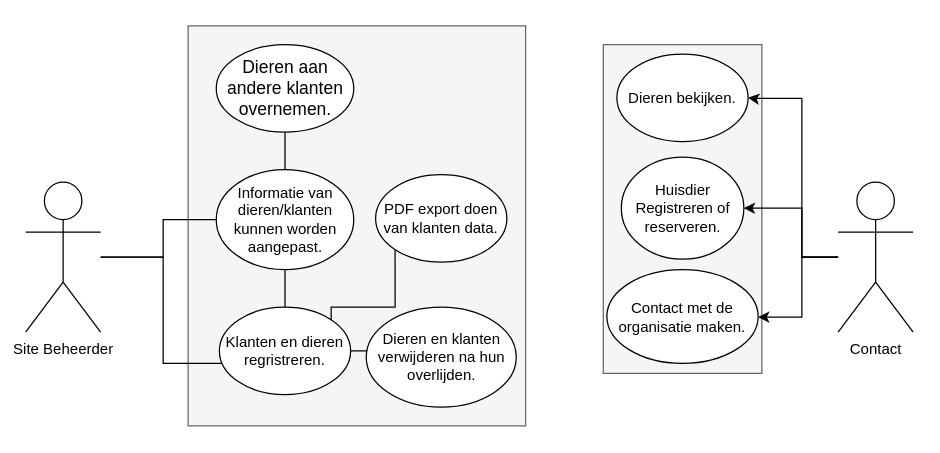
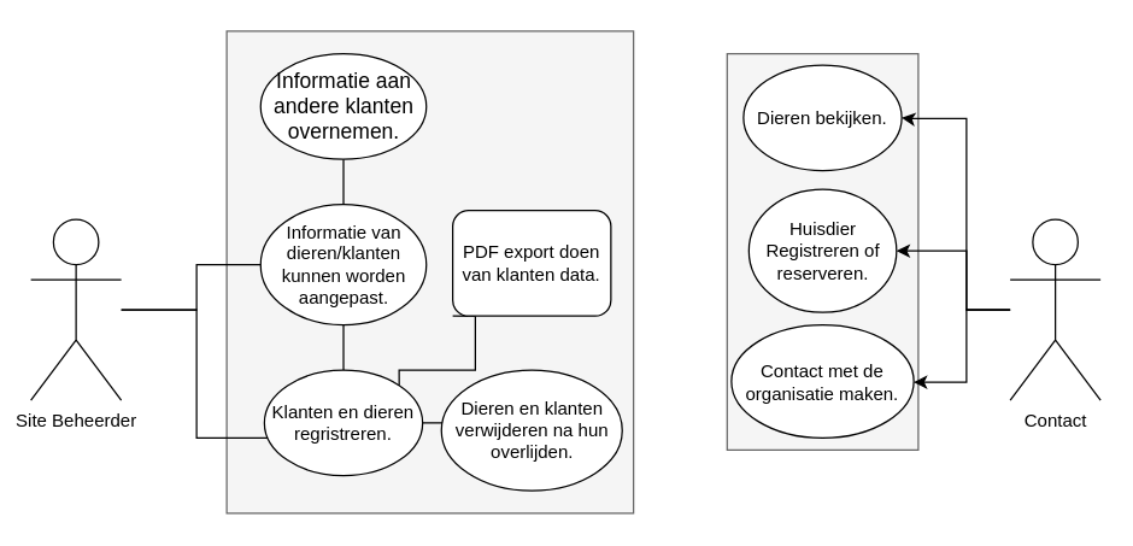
  <mxCell id="0" />
  <mxCell id="1" parent="0" />
  <mxCell id="2" value="Site Beheerder" style="shape=umlActor;verticalLabelPosition=bottom;labelBackgroundColor=#ffffff;verticalAlign=top;html=1;outlineConnect=0;" parent="1" vertex="1"><mxGeometry x="20" y="145" width="60" height="120" as="geometry" /></mxCell>
  <mxCell id="3" value="Contact" style="shape=umlActor;verticalLabelPosition=bottom;labelBackgroundColor=#ffffff;verticalAlign=top;html=1;outlineConnect=0;" parent="1" vertex="1"><mxGeometry x="670" y="145" width="60" height="120" as="geometry" /></mxCell>
  <mxCell id="4" value="" style="verticalLabelPosition=bottom;verticalAlign=top;html=1;shape=mxgraph.basic.rect;fillColor2=none;strokeWidth=1;size=20;indent=5;rotation=90;fillColor=#f5f5f5;strokeColor=#666666;fontColor=#333333;" parent="1" vertex="1"><mxGeometry x="414.1" y="103.04" width="262.93" height="126.87" as="geometry" /></mxCell>
  <mxCell id="5" value="" style="verticalLabelPosition=bottom;verticalAlign=top;html=1;shape=mxgraph.basic.rect;fillColor2=none;strokeWidth=1;size=20;indent=5;fillColor=#f5f5f5;strokeColor=#666666;fontColor=#333333;perimeterSpacing=0;" parent="1" vertex="1"><mxGeometry x="150" y="20" width="270" height="320" as="geometry" /></mxCell>
  <mxCell id="6" style="edgeStyle=orthogonalEdgeStyle;rounded=0;orthogonalLoop=1;jettySize=auto;html=1;endArrow=none;endFill=0;" parent="1" source="7" target="8" edge="1"><mxGeometry relative="1" as="geometry" /></mxCell>
- <mxCell id="7" value="&lt;font style=&quot;font-size: 14px&quot;&gt;Dieren aan andere klanten overnemen.&lt;br&gt;&lt;/font&gt;" style="ellipse;whiteSpace=wrap;html=1;" parent="1" vertex="1"><mxGeometry x="172.5" y="35" width="110" height="70" as="geometry" /></mxCell>
+ <mxCell id="7" value="&lt;font style=&quot;font-size: 14px&quot;&gt;Informatie aan andere klanten overnemen.&lt;br&gt;&lt;/font&gt;" style="ellipse;whiteSpace=wrap;html=1;" parent="1" vertex="1"><mxGeometry x="172.5" y="35" width="110" height="70" as="geometry" /></mxCell>
  <mxCell id="8" value="Informatie van dieren/klanten kunnen worden aangepast." style="ellipse;whiteSpace=wrap;html=1;strokeWidth=1;" parent="1" vertex="1"><mxGeometry x="172.5" y="135" width="110" height="80" as="geometry" /></mxCell>
  <mxCell id="9" style="edgeStyle=orthogonalEdgeStyle;rounded=0;orthogonalLoop=1;jettySize=auto;html=1;entryX=0;entryY=0.5;entryDx=0;entryDy=0;endArrow=none;endFill=0;" parent="1" source="12" target="14" edge="1"><mxGeometry relative="1" as="geometry" /></mxCell>
  <mxCell id="10" style="edgeStyle=orthogonalEdgeStyle;rounded=0;orthogonalLoop=1;jettySize=auto;html=1;endArrow=none;endFill=0;" parent="1" source="12" target="8" edge="1"><mxGeometry relative="1" as="geometry" /></mxCell>
  <mxCell id="11" style="edgeStyle=orthogonalEdgeStyle;rounded=0;orthogonalLoop=1;jettySize=auto;html=1;exitX=1;exitY=0;exitDx=0;exitDy=0;entryX=0;entryY=1;entryDx=0;entryDy=0;endArrow=none;endFill=0;" parent="1" source="12" target="13" edge="1"><mxGeometry relative="1" as="geometry"><Array as="points"><mxPoint x="265" y="245" /><mxPoint x="315" y="245" /></Array></mxGeometry></mxCell>
  <mxCell id="12" value="Klanten en dieren regristreren." style="ellipse;whiteSpace=wrap;html=1;strokeWidth=1;" parent="1" vertex="1"><mxGeometry x="175" y="245" width="105" height="70" as="geometry" /></mxCell>
- <mxCell id="13" value="PDF export doen van klanten data." style="ellipse;whiteSpace=wrap;html=1;strokeWidth=1;" parent="1" vertex="1"><mxGeometry x="300" y="139.07" width="105" height="70" as="geometry" /></mxCell>
+ <mxCell id="13" value="PDF export doen van klanten data." style="whiteSpace=wrap;html=1;strokeWidth=1;rounded=1;" parent="1" vertex="1"><mxGeometry x="300" y="139.07" width="105" height="70" as="geometry" /></mxCell>
  <mxCell id="14" value="Dieren en klanten verwijderen na hun overlijden." style="ellipse;whiteSpace=wrap;html=1;strokeWidth=1;" parent="1" vertex="1"><mxGeometry x="292.5" y="245" width="120" height="80" as="geometry" /></mxCell>
  <mxCell id="15" value="Contact met de organisatie maken." style="ellipse;whiteSpace=wrap;html=1;strokeWidth=1;" parent="1" vertex="1"><mxGeometry x="485" y="215" width="121" height="75" as="geometry" /></mxCell>
  <mxCell id="16" value="Huisdier Registreren of reserveren." style="ellipse;whiteSpace=wrap;html=1;strokeWidth=1;align=center;" parent="1" vertex="1"><mxGeometry x="496.57" y="125" width="98" height="81.67" as="geometry" /></mxCell>
  <mxCell id="17" value="Dieren bekijken." style="ellipse;whiteSpace=wrap;html=1;strokeWidth=1;" parent="1" vertex="1"><mxGeometry x="493" y="42.5" width="105" height="70" as="geometry" /></mxCell>
  <mxCell id="18" style="edgeStyle=orthogonalEdgeStyle;rounded=0;comic=0;orthogonalLoop=1;jettySize=auto;html=1;entryX=1;entryY=0.5;entryDx=0;entryDy=0;shadow=0;endArrow=classic;endFill=1;strokeColor=#000000;" parent="1" target="17" edge="1"><mxGeometry relative="1" as="geometry"><mxPoint x="670" y="205" as="sourcePoint" /><Array as="points"><mxPoint x="641" y="205" /><mxPoint x="641" y="78" /><mxPoint x="602" y="78" /></Array></mxGeometry></mxCell>
  <mxCell id="19" style="edgeStyle=orthogonalEdgeStyle;rounded=0;comic=0;orthogonalLoop=1;jettySize=auto;html=1;entryX=1;entryY=0.5;entryDx=0;entryDy=0;shadow=0;endArrow=classic;endFill=1;strokeColor=#000000;" parent="1" source="3" target="16" edge="1"><mxGeometry relative="1" as="geometry"><Array as="points"><mxPoint x="641" y="205" /><mxPoint x="641" y="166" /></Array></mxGeometry></mxCell>
  <mxCell id="20" style="edgeStyle=orthogonalEdgeStyle;rounded=0;orthogonalLoop=1;jettySize=auto;html=1;endArrow=none;endFill=0;" parent="1" source="2" target="8" edge="1"><mxGeometry relative="1" as="geometry"><Array as="points"><mxPoint x="130" y="205" /><mxPoint x="130" y="175" /></Array></mxGeometry></mxCell>
  <mxCell id="21" style="edgeStyle=orthogonalEdgeStyle;rounded=0;orthogonalLoop=1;jettySize=auto;html=1;endArrow=none;endFill=0;" parent="1" source="2" target="12" edge="1"><mxGeometry relative="1" as="geometry"><Array as="points"><mxPoint x="130" y="205" /><mxPoint x="130" y="290" /></Array></mxGeometry></mxCell>
  <mxCell id="22" style="edgeStyle=orthogonalEdgeStyle;rounded=0;jumpStyle=none;jumpSize=6;orthogonalLoop=1;jettySize=auto;html=1;sourcePerimeterSpacing=0;strokeWidth=1;" edge="1" parent="1" source="3" target="15"><mxGeometry relative="1" as="geometry"><Array as="points"><mxPoint x="641" y="205" /><mxPoint x="641" y="253" /></Array></mxGeometry></mxCell>
